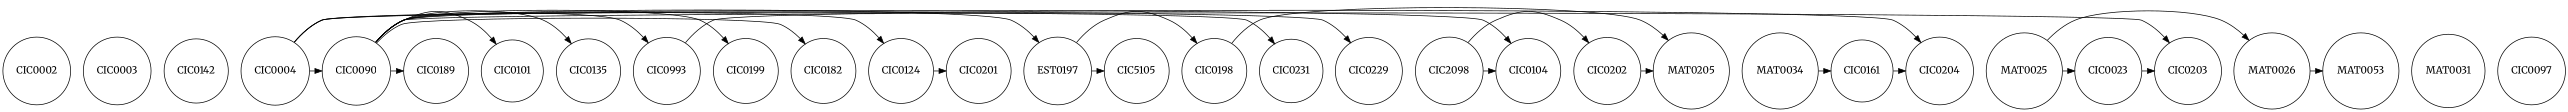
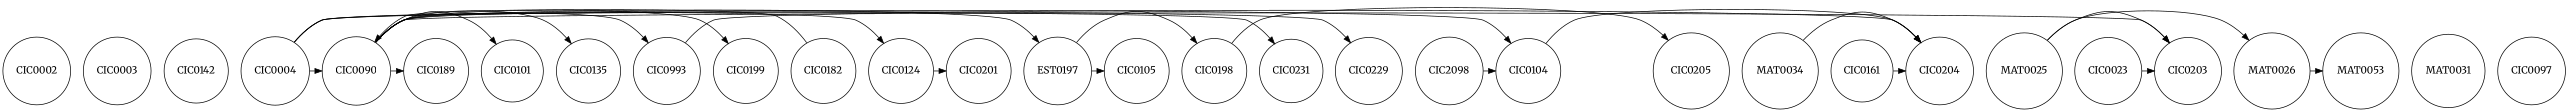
  digraph {
    fontname=Merriweather
    node [fontname=Merriweather shape=circle]
    edge [fontname=Merriweather]
    CIC0002
    CIC0003
    CIC0142
    CIC0004
    MAT0025
    CIC0229
    CIC0231
    MAT0026
    MAT0031
    n10 [label=CIC2098]
    CIC0090
    n12 [label=EST0197]
    n13 [label=CIC0023]
    MAT0034
    MAT0053
    CIC0124
    CIC0182
    CIC0198
    CIC0199
    n20 [label=CIC0993]
    CIC0097
-   CIC0105 [label=CIC5105]
+   CIC0105
    CIC0135
-   CIC0202
    CIC0101
    CIC0104
    CIC0161
    CIC0203
-   CIC0205 [label=MAT0205]
+   CIC0205
    CIC0189
    CIC0201
    CIC0204
    subgraph sub_1 {
      rank=same
      CIC0002
      CIC0003
      CIC0142
      CIC0004
      MAT0025
      CIC0229
      CIC0231
      MAT0026
      MAT0031
      n10
      CIC0090
      n12
      n13
      MAT0034
      MAT0053
      CIC0124
      CIC0182
      CIC0198
      CIC0199
      n20
      CIC0097
      CIC0105
      CIC0135
-     CIC0202
      CIC0101
      CIC0104
      CIC0161
      CIC0203
      CIC0205
      CIC0189
      CIC0201
      CIC0204
    }
    CIC0004 -> CIC0229
    CIC0004 -> CIC0231
    CIC0004 -> CIC0090
    CIC0004 -> CIC0104
    MAT0025 -> MAT0026
-   MAT0025 -> n13
+   MAT0025 -> CIC0203
    MAT0026 -> MAT0053
-   n10 -> CIC0202
    n10 -> CIC0104
    CIC0090 -> n12
    CIC0090 -> CIC0124
-   CIC0090 -> CIC0182
+   CIC0182 -> CIC0090
    CIC0090 -> CIC0199
    CIC0090 -> n20
    CIC0090 -> CIC0135
    CIC0090 -> CIC0101
    CIC0090 -> CIC0203
    CIC0090 -> CIC0189
    n12 -> CIC0198
    n12 -> CIC0105
    n13 -> CIC0203
-   MAT0034 -> CIC0161
+   MAT0034 -> CIC0204
    CIC0124 -> CIC0201
    CIC0198 -> CIC0205
    n20 -> CIC0204
-   CIC0202 -> CIC0205
+   CIC0104 -> CIC0204
    CIC0161 -> CIC0204
  }
